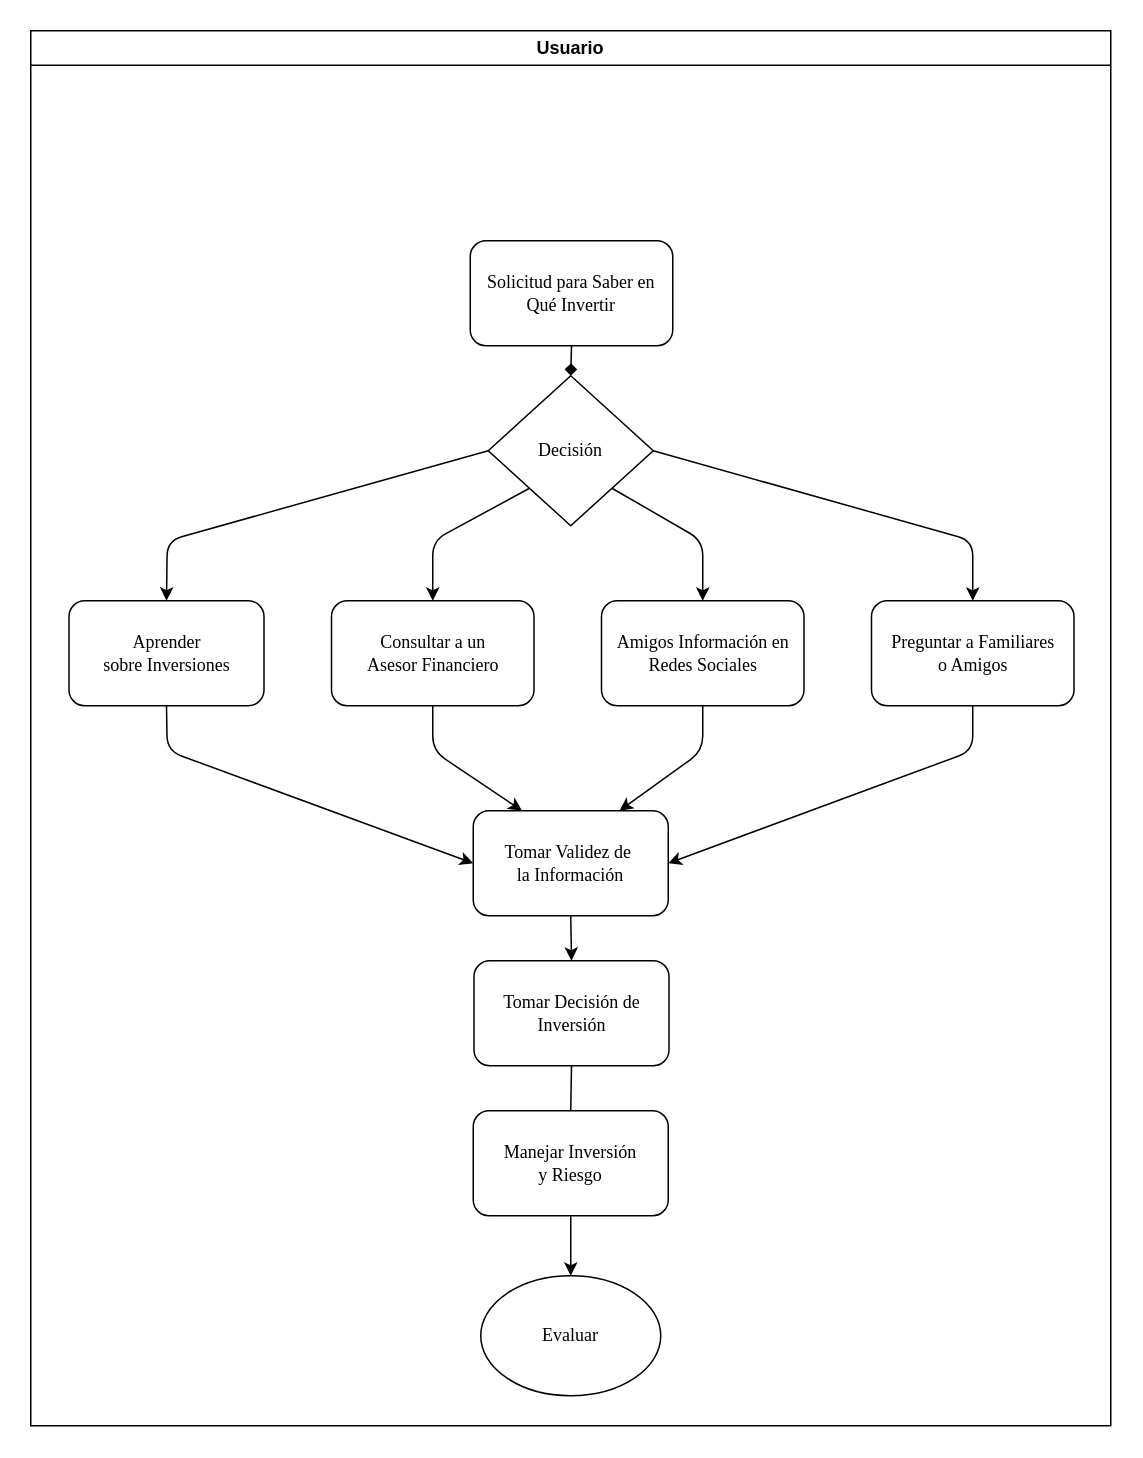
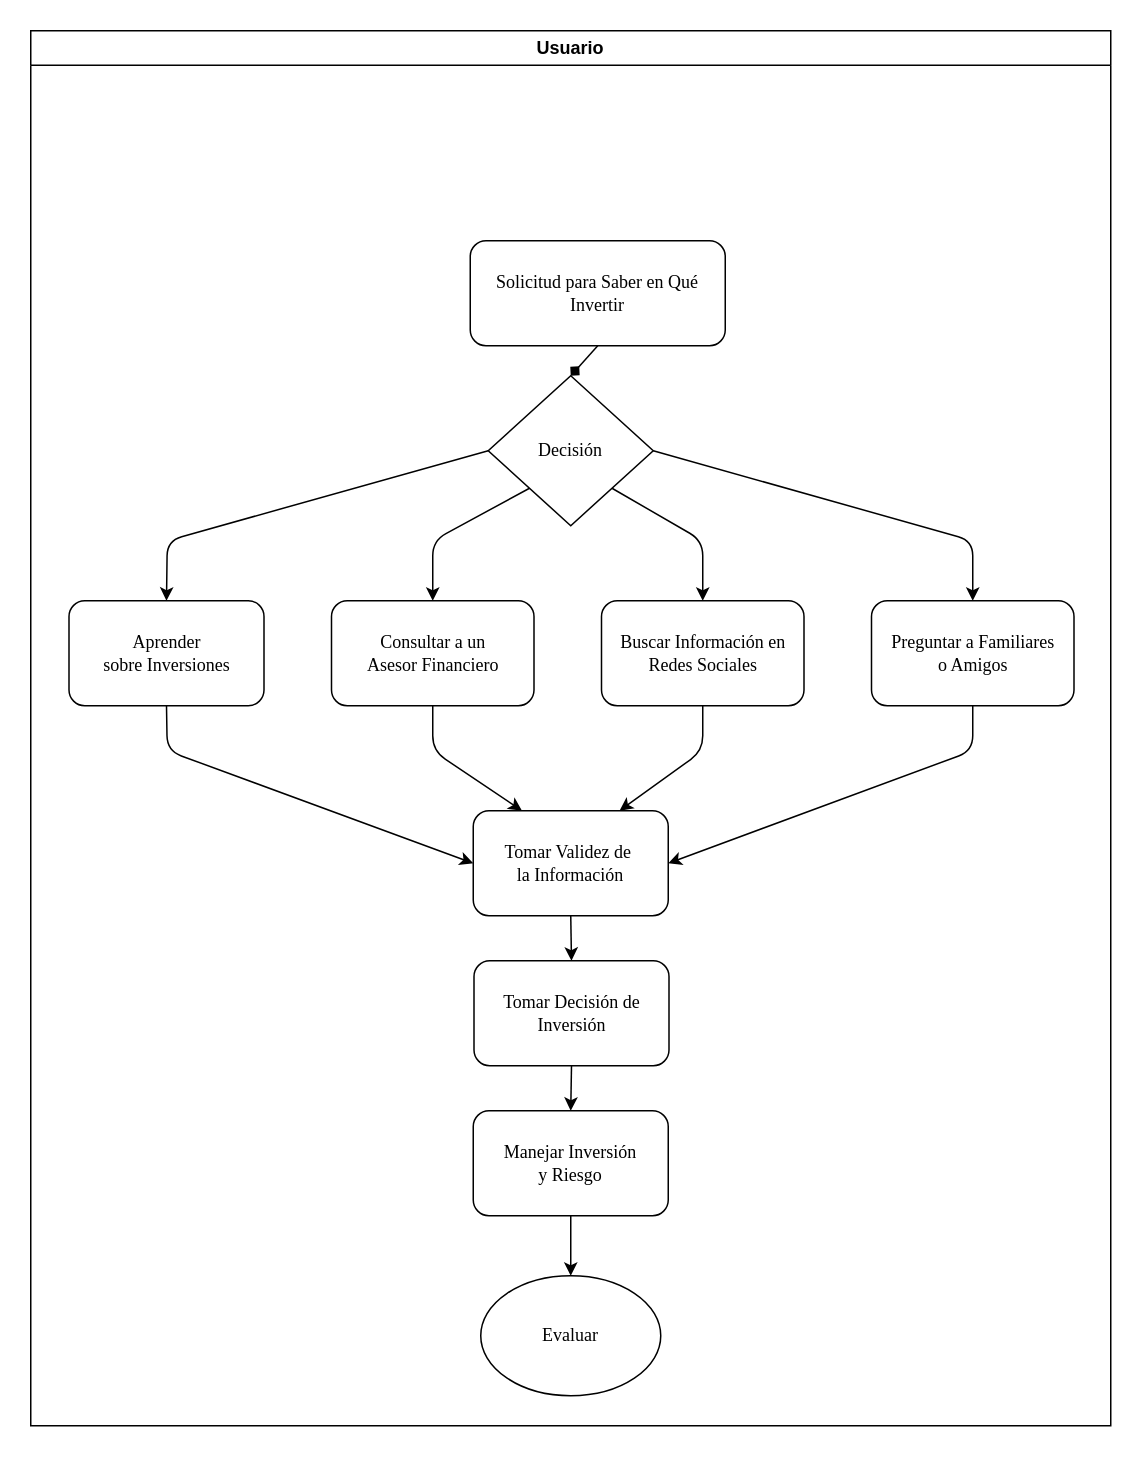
  <mxCell id="0" />
  <mxCell id="1" parent="0" />
  <mxCell id="2" value="Usuario" style="swimlane;whiteSpace=wrap;html=1;" parent="1" vertex="1"><mxGeometry x="20" y="20" width="720" height="930" as="geometry" /></mxCell>
  <mxCell id="3" style="edgeStyle=none;html=1;exitX=0.5;exitY=1;exitDx=0;exitDy=0;entryX=0.5;entryY=0;entryDx=0;entryDy=0;endArrow=diamond;" edge="1" parent="2" source="4" target="9"><mxGeometry relative="1" as="geometry" /></mxCell>
- <mxCell id="4" value="Solicitud para Saber en Qué Invertir" style="rounded=1;whiteSpace=wrap;html=1;fontFamily=Times New Roman;" parent="2" vertex="1"><mxGeometry x="293" y="140" width="135" height="70" as="geometry" /></mxCell>
+ <mxCell id="4" value="Solicitud para Saber en Qué Invertir" style="rounded=1;whiteSpace=wrap;html=1;fontFamily=Times New Roman;" parent="2" vertex="1"><mxGeometry x="293" y="140" width="170" height="70" as="geometry" /></mxCell>
  <mxCell id="5" style="edgeStyle=none;html=1;exitX=0;exitY=1;exitDx=0;exitDy=0;entryX=0.5;entryY=0;entryDx=0;entryDy=0;" edge="1" parent="2" source="9" target="13"><mxGeometry relative="1" as="geometry"><Array as="points"><mxPoint x="268" y="340" /></Array></mxGeometry></mxCell>
  <mxCell id="6" style="edgeStyle=none;html=1;exitX=1;exitY=1;exitDx=0;exitDy=0;entryX=0.5;entryY=0;entryDx=0;entryDy=0;" edge="1" parent="2" source="9" target="15"><mxGeometry relative="1" as="geometry"><Array as="points"><mxPoint x="448" y="340" /></Array></mxGeometry></mxCell>
  <mxCell id="7" style="edgeStyle=none;html=1;exitX=0;exitY=0.5;exitDx=0;exitDy=0;entryX=0.5;entryY=0;entryDx=0;entryDy=0;" edge="1" parent="2" source="9" target="11"><mxGeometry relative="1" as="geometry"><Array as="points"><mxPoint x="91" y="340" /></Array></mxGeometry></mxCell>
  <mxCell id="8" style="edgeStyle=none;html=1;exitX=1;exitY=0.5;exitDx=0;exitDy=0;entryX=0.5;entryY=0;entryDx=0;entryDy=0;" edge="1" parent="2" source="9" target="17"><mxGeometry relative="1" as="geometry"><Array as="points"><mxPoint x="628" y="340" /></Array></mxGeometry></mxCell>
  <mxCell id="9" value="Decisión" style="rhombus;whiteSpace=wrap;html=1;fontFamily=Times New Roman;" parent="2" vertex="1"><mxGeometry x="305" y="230" width="110" height="100" as="geometry" /></mxCell>
  <mxCell id="10" style="edgeStyle=none;html=1;exitX=0.5;exitY=1;exitDx=0;exitDy=0;entryX=0;entryY=0.5;entryDx=0;entryDy=0;" edge="1" parent="2" source="11" target="19"><mxGeometry relative="1" as="geometry"><Array as="points"><mxPoint x="91" y="480" /></Array></mxGeometry></mxCell>
  <mxCell id="11" value="Aprender &lt;br&gt;sobre Inversiones" style="rounded=1;whiteSpace=wrap;html=1;fontFamily=Times New Roman;" vertex="1" parent="2"><mxGeometry x="25.5" y="380" width="130" height="70" as="geometry" /></mxCell>
  <mxCell id="12" style="edgeStyle=none;html=1;exitX=0.5;exitY=1;exitDx=0;exitDy=0;entryX=0.25;entryY=0;entryDx=0;entryDy=0;" edge="1" parent="2" source="13" target="19"><mxGeometry relative="1" as="geometry"><Array as="points"><mxPoint x="268" y="480" /></Array></mxGeometry></mxCell>
  <mxCell id="13" value="Consultar a un&lt;br&gt;Asesor Financiero" style="rounded=1;whiteSpace=wrap;html=1;fontFamily=Times New Roman;" vertex="1" parent="2"><mxGeometry x="200.5" y="380" width="135" height="70" as="geometry" /></mxCell>
  <mxCell id="14" style="edgeStyle=none;html=1;exitX=0.5;exitY=1;exitDx=0;exitDy=0;entryX=0.75;entryY=0;entryDx=0;entryDy=0;" edge="1" parent="2" source="15" target="19"><mxGeometry relative="1" as="geometry"><Array as="points"><mxPoint x="448" y="480" /></Array></mxGeometry></mxCell>
- <mxCell id="15" value="Amigos Información en Redes Sociales" style="rounded=1;whiteSpace=wrap;html=1;fontFamily=Times New Roman;" vertex="1" parent="2"><mxGeometry x="380.5" y="380" width="135" height="70" as="geometry" /></mxCell>
+ <mxCell id="15" value="Buscar Información en Redes Sociales" style="rounded=1;whiteSpace=wrap;html=1;fontFamily=Times New Roman;" vertex="1" parent="2"><mxGeometry x="380.5" y="380" width="135" height="70" as="geometry" /></mxCell>
  <mxCell id="16" style="edgeStyle=none;html=1;exitX=0.5;exitY=1;exitDx=0;exitDy=0;entryX=1;entryY=0.5;entryDx=0;entryDy=0;" edge="1" parent="2" source="17" target="19"><mxGeometry relative="1" as="geometry"><Array as="points"><mxPoint x="628" y="480" /></Array></mxGeometry></mxCell>
  <mxCell id="17" value="Preguntar a Familiares &lt;br&gt;o Amigos" style="rounded=1;whiteSpace=wrap;html=1;fontFamily=Times New Roman;" vertex="1" parent="2"><mxGeometry x="560.5" y="380" width="135" height="70" as="geometry" /></mxCell>
  <mxCell id="18" style="edgeStyle=none;html=1;exitX=0.5;exitY=1;exitDx=0;exitDy=0;entryX=0.5;entryY=0;entryDx=0;entryDy=0;" edge="1" parent="2" source="19" target="22"><mxGeometry relative="1" as="geometry" /></mxCell>
  <mxCell id="19" value="Tomar Validez de&amp;nbsp;&lt;br&gt;la Información" style="rounded=1;whiteSpace=wrap;html=1;fontFamily=Times New Roman;" vertex="1" parent="2"><mxGeometry x="295" y="520" width="130" height="70" as="geometry" /></mxCell>
  <mxCell id="20" value="&lt;font face=&quot;Times New Roman&quot;&gt;Evaluar&lt;/font&gt;" style="ellipse;whiteSpace=wrap;html=1;" parent="2" vertex="1"><mxGeometry x="300" y="830" width="120" height="80" as="geometry" /></mxCell>
- <mxCell id="21" style="edgeStyle=none;html=1;exitX=0.5;exitY=1;exitDx=0;exitDy=0;entryX=0.5;entryY=0;entryDx=0;entryDy=0;endArrow=none;" edge="1" parent="2" source="22" target="24"><mxGeometry relative="1" as="geometry" /></mxCell>
+ <mxCell id="21" style="edgeStyle=none;html=1;exitX=0.5;exitY=1;exitDx=0;exitDy=0;entryX=0.5;entryY=0;entryDx=0;entryDy=0;" edge="1" parent="2" source="22" target="24"><mxGeometry relative="1" as="geometry" /></mxCell>
  <mxCell id="22" value="Tomar Decisión de&lt;br&gt;Inversión" style="rounded=1;whiteSpace=wrap;html=1;fontFamily=Times New Roman;" vertex="1" parent="2"><mxGeometry x="295.5" y="620" width="130" height="70" as="geometry" /></mxCell>
  <mxCell id="23" style="edgeStyle=none;html=1;exitX=0.5;exitY=1;exitDx=0;exitDy=0;entryX=0.5;entryY=0;entryDx=0;entryDy=0;" edge="1" parent="2" source="24" target="20"><mxGeometry relative="1" as="geometry" /></mxCell>
  <mxCell id="24" value="Manejar Inversión&lt;br&gt;y Riesgo" style="rounded=1;whiteSpace=wrap;html=1;fontFamily=Times New Roman;" vertex="1" parent="2"><mxGeometry x="295" y="720" width="130" height="70" as="geometry" /></mxCell>
